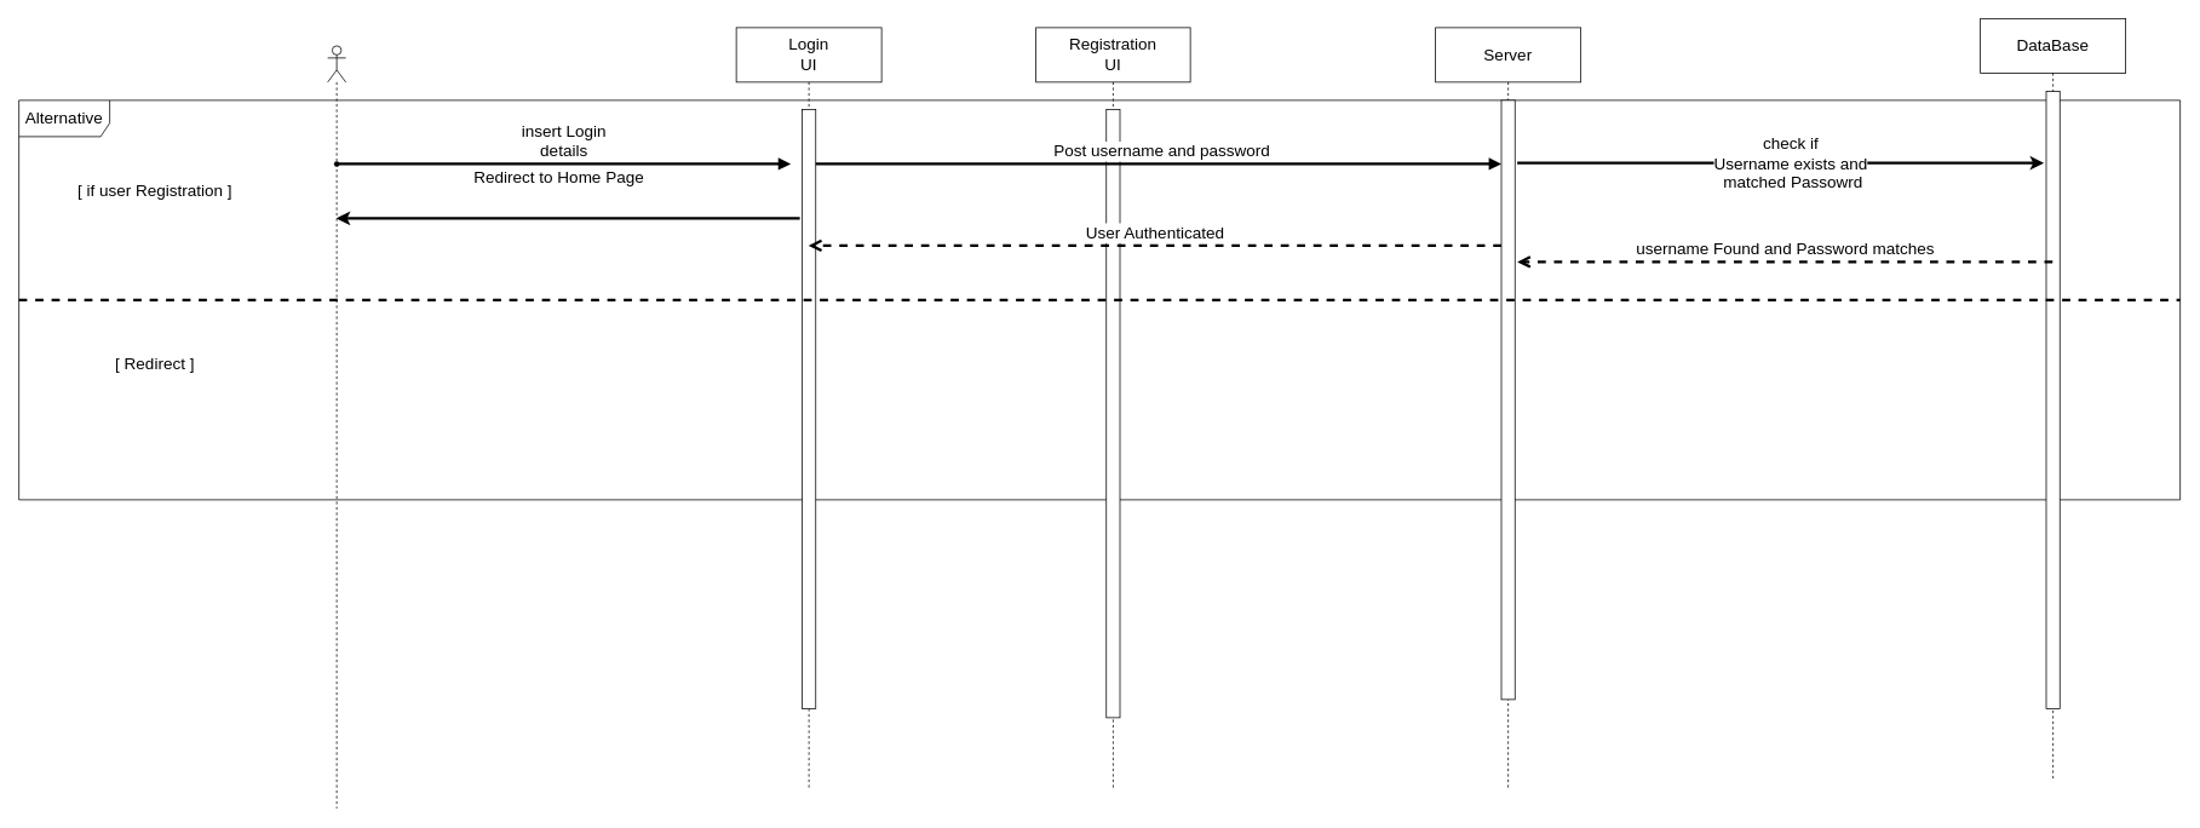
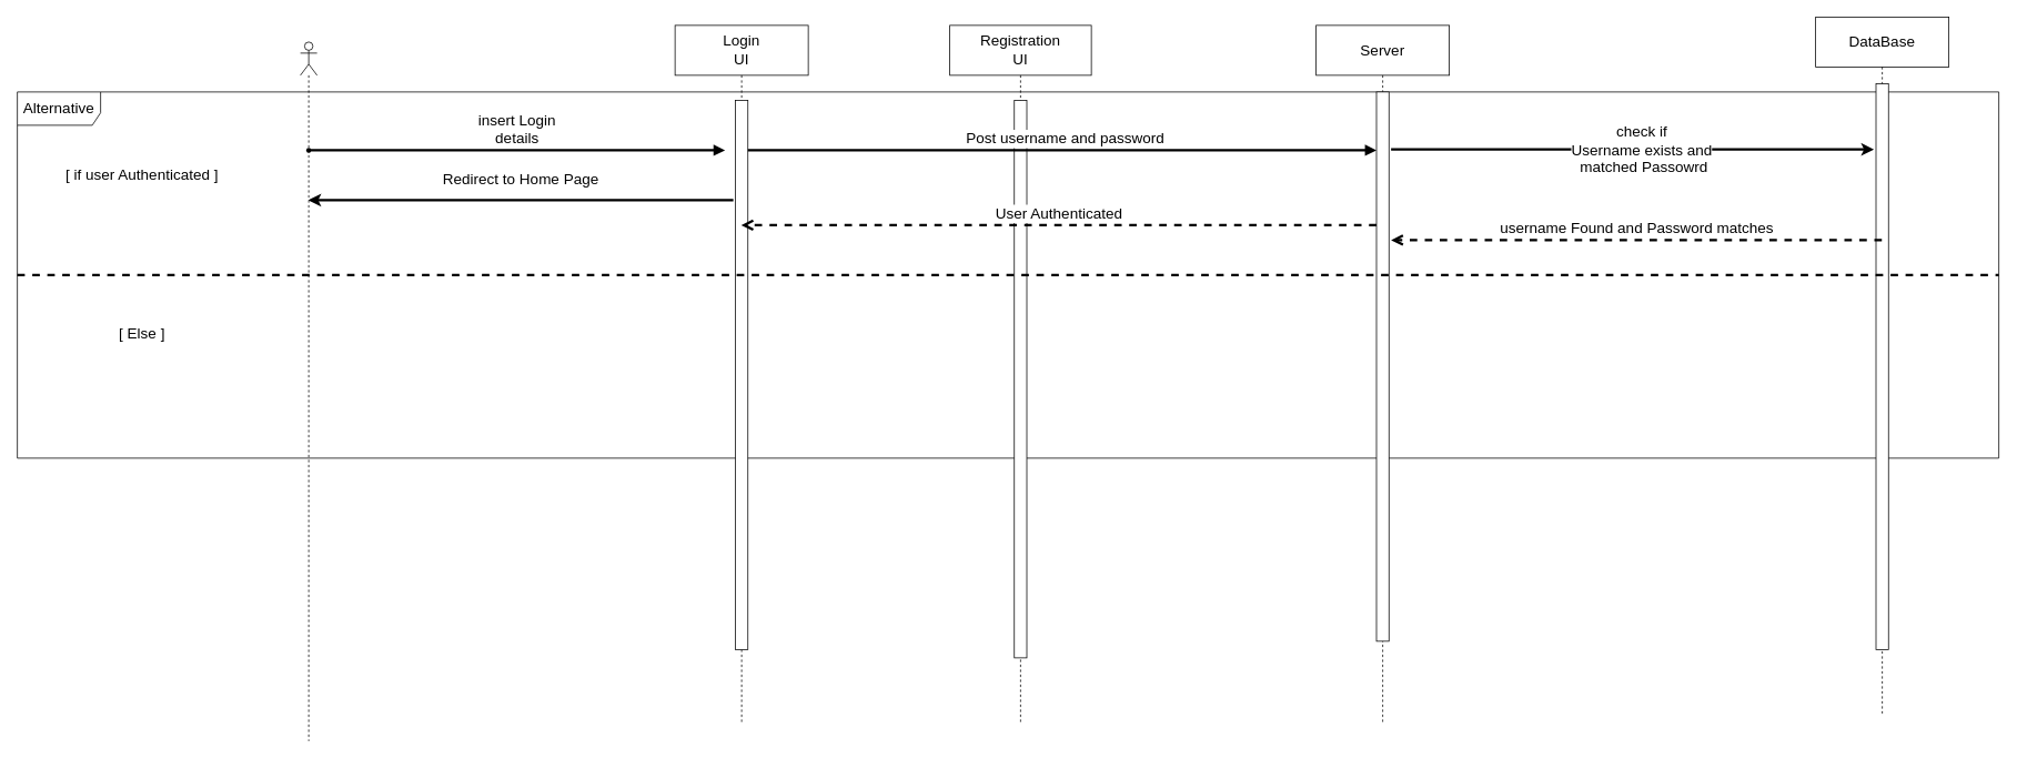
  <mxCell id="0" />
  <mxCell id="1" parent="0" />
  <mxCell id="2" value="Alternative" style="shape=umlFrame;whiteSpace=wrap;html=1;fontSize=18;width=100;height=40;" vertex="1" parent="1"><mxGeometry x="20" y="110" width="2380" height="440" as="geometry" /></mxCell>
  <mxCell id="3" value="" style="shape=umlLifeline;participant=umlActor;perimeter=lifelinePerimeter;whiteSpace=wrap;html=1;container=1;collapsible=0;recursiveResize=0;verticalAlign=top;spacingTop=36;outlineConnect=0;fontSize=18;" vertex="1" parent="1"><mxGeometry x="360" y="50" width="20" height="840" as="geometry" /></mxCell>
  <mxCell id="4" value="Login&lt;br&gt;UI" style="shape=umlLifeline;perimeter=lifelinePerimeter;whiteSpace=wrap;html=1;container=1;collapsible=0;recursiveResize=0;outlineConnect=0;fontSize=18;size=60;" vertex="1" parent="1"><mxGeometry x="810" y="30" width="160" height="840" as="geometry" /></mxCell>
  <mxCell id="5" value="" style="html=1;points=[];perimeter=orthogonalPerimeter;fontSize=18;" vertex="1" parent="4"><mxGeometry x="72.5" y="90" width="15" height="660" as="geometry" /></mxCell>
  <mxCell id="6" value="insert Login &lt;br&gt;details" style="html=1;verticalAlign=bottom;endArrow=block;rounded=0;fontSize=18;strokeColor=default;strokeWidth=3;exitX=0.492;exitY=0.608;exitDx=0;exitDy=0;exitPerimeter=0;" edge="1" parent="4" source="15"><mxGeometry width="80" relative="1" as="geometry"><mxPoint x="-100" y="129.33" as="sourcePoint" /><mxPoint x="60" y="150" as="targetPoint" /></mxGeometry></mxCell>
  <mxCell id="7" value="Registration&lt;br&gt;UI" style="shape=umlLifeline;perimeter=lifelinePerimeter;whiteSpace=wrap;html=1;container=1;collapsible=0;recursiveResize=0;outlineConnect=0;fontSize=18;size=60;" vertex="1" parent="1"><mxGeometry x="1140" y="30" width="170" height="840" as="geometry" /></mxCell>
  <mxCell id="8" value="" style="html=1;points=[];perimeter=orthogonalPerimeter;fontSize=18;" vertex="1" parent="7"><mxGeometry x="77.5" y="90" width="15" height="670" as="geometry" /></mxCell>
  <mxCell id="9" value="DataBase" style="shape=umlLifeline;perimeter=lifelinePerimeter;whiteSpace=wrap;html=1;container=1;collapsible=0;recursiveResize=0;outlineConnect=0;fontSize=18;size=60;" vertex="1" parent="1"><mxGeometry x="2180" y="20" width="160" height="840" as="geometry" /></mxCell>
  <mxCell id="10" value="" style="html=1;points=[];perimeter=orthogonalPerimeter;fontSize=18;" vertex="1" parent="9"><mxGeometry x="72.5" y="80" width="15" height="680" as="geometry" /></mxCell>
  <mxCell id="11" value="Server" style="shape=umlLifeline;perimeter=lifelinePerimeter;whiteSpace=wrap;html=1;container=1;collapsible=0;recursiveResize=0;outlineConnect=0;fontSize=18;size=60;" vertex="1" parent="1"><mxGeometry x="1580" y="30" width="160" height="840" as="geometry" /></mxCell>
  <mxCell id="12" value="" style="html=1;points=[];perimeter=orthogonalPerimeter;fontSize=18;" vertex="1" parent="11"><mxGeometry x="72.5" y="80" width="15" height="660" as="geometry" /></mxCell>
  <mxCell id="13" value="username Found and Password matches" style="html=1;verticalAlign=bottom;endArrow=open;dashed=1;endSize=8;rounded=0;fontSize=18;strokeColor=default;strokeWidth=3;" edge="1" parent="11" source="9"><mxGeometry relative="1" as="geometry"><mxPoint x="480" y="258" as="sourcePoint" /><mxPoint x="90" y="258" as="targetPoint" /><Array as="points" /></mxGeometry></mxCell>
  <mxCell id="14" value="User Authenticated" style="html=1;verticalAlign=bottom;endArrow=open;dashed=1;endSize=8;rounded=0;fontSize=18;strokeColor=default;strokeWidth=3;" edge="1" parent="11" target="4"><mxGeometry relative="1" as="geometry"><mxPoint x="72.5" y="240" as="sourcePoint" /><mxPoint x="-500" y="240" as="targetPoint" /><Array as="points" /></mxGeometry></mxCell>
  <mxCell id="15" value="" style="shape=waypoint;sketch=0;size=6;pointerEvents=1;points=[];fillColor=default;resizable=0;rotatable=0;perimeter=centerPerimeter;snapToPoint=1;fontSize=18;" vertex="1" parent="1"><mxGeometry x="350" y="160" width="40" height="40" as="geometry" /></mxCell>
  <mxCell id="16" value="&amp;nbsp;Post username and&amp;nbsp;password" style="html=1;verticalAlign=bottom;endArrow=block;rounded=0;fontSize=18;strokeColor=default;strokeWidth=3;" edge="1" parent="1" source="5" target="12"><mxGeometry width="80" relative="1" as="geometry"><mxPoint x="560" y="200" as="sourcePoint" /><mxPoint x="1020" y="220" as="targetPoint" /><Array as="points"><mxPoint x="1300" y="180" /></Array></mxGeometry></mxCell>
  <mxCell id="17" value="" style="endArrow=classic;html=1;rounded=0;fontSize=18;strokeColor=default;strokeWidth=3;" edge="1" parent="1"><mxGeometry relative="1" as="geometry"><mxPoint x="1670" y="179" as="sourcePoint" /><mxPoint x="2250" y="179" as="targetPoint" /></mxGeometry></mxCell>
  <mxCell id="18" value="check if &lt;br&gt;Username exists and&lt;br&gt;&amp;nbsp;matched Passowrd" style="edgeLabel;resizable=0;html=1;align=center;verticalAlign=middle;fontSize=18;" connectable="0" vertex="1" parent="17"><mxGeometry relative="1" as="geometry"><mxPoint x="10" as="offset" /></mxGeometry></mxCell>
  <mxCell id="19" value="" style="endArrow=none;dashed=1;html=1;rounded=0;fontSize=18;strokeColor=default;strokeWidth=3;exitX=0;exitY=0.5;exitDx=0;exitDy=0;exitPerimeter=0;" edge="1" parent="1" source="2"><mxGeometry width="50" height="50" relative="1" as="geometry"><mxPoint x="1890" y="690" as="sourcePoint" /><mxPoint x="2400" y="330" as="targetPoint" /></mxGeometry></mxCell>
  <mxCell id="20" value="" style="endArrow=classic;html=1;rounded=0;fontSize=18;strokeColor=default;strokeWidth=3;" edge="1" parent="1" target="3"><mxGeometry width="50" height="50" relative="1" as="geometry"><mxPoint x="880" y="240" as="sourcePoint" /><mxPoint x="640" y="240" as="targetPoint" /></mxGeometry></mxCell>
- <mxCell id="21" value="Redirect to Home Page" style="text;html=1;strokeColor=none;fillColor=none;align=center;verticalAlign=middle;whiteSpace=wrap;rounded=0;fontSize=18;" vertex="1" parent="1"><mxGeometry x="520" y="180" width="190" height="30" as="geometry" /></mxCell>
- <mxCell id="22" value="[ if user Registration ]" style="text;html=1;strokeColor=none;fillColor=none;align=center;verticalAlign=middle;whiteSpace=wrap;rounded=0;fontSize=18;" vertex="1" parent="1"><mxGeometry x="50" y="190" width="240" height="40" as="geometry" /></mxCell>
- <mxCell id="23" value="[ Redirect ]" style="text;html=1;strokeColor=none;fillColor=none;align=center;verticalAlign=middle;whiteSpace=wrap;rounded=0;fontSize=18;" vertex="1" parent="1"><mxGeometry x="50" y="380" width="240" height="40" as="geometry" /></mxCell>
+ <mxCell id="21" value="Redirect to Home Page" style="text;html=1;strokeColor=none;fillColor=none;align=center;verticalAlign=middle;whiteSpace=wrap;rounded=0;fontSize=18;" vertex="1" parent="1"><mxGeometry x="530" y="200" width="190" height="30" as="geometry" /></mxCell>
+ <mxCell id="22" value="[ if user Authenticated ]" style="text;html=1;strokeColor=none;fillColor=none;align=center;verticalAlign=middle;whiteSpace=wrap;rounded=0;fontSize=18;" vertex="1" parent="1"><mxGeometry x="50" y="190" width="240" height="40" as="geometry" /></mxCell>
+ <mxCell id="23" value="[ Else ]" style="text;html=1;strokeColor=none;fillColor=none;align=center;verticalAlign=middle;whiteSpace=wrap;rounded=0;fontSize=18;" vertex="1" parent="1"><mxGeometry x="50" y="380" width="240" height="40" as="geometry" /></mxCell>
